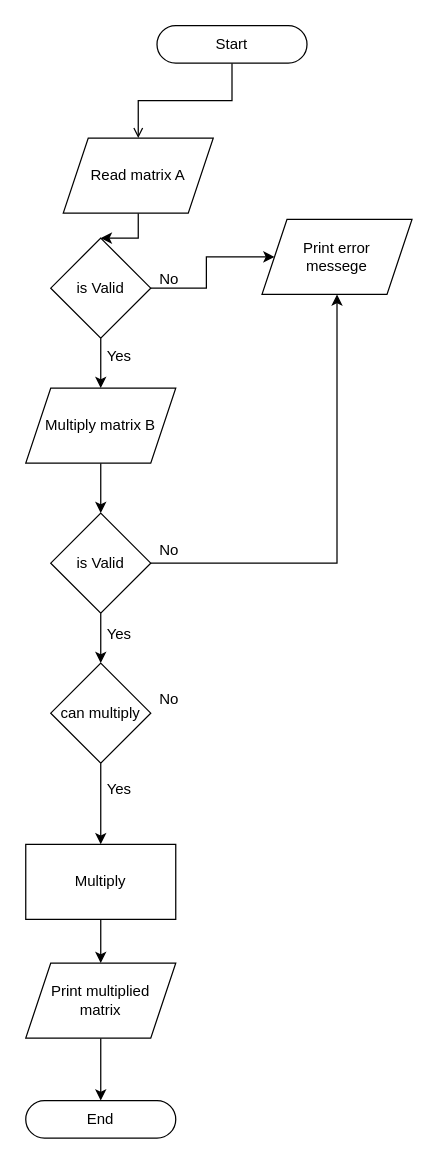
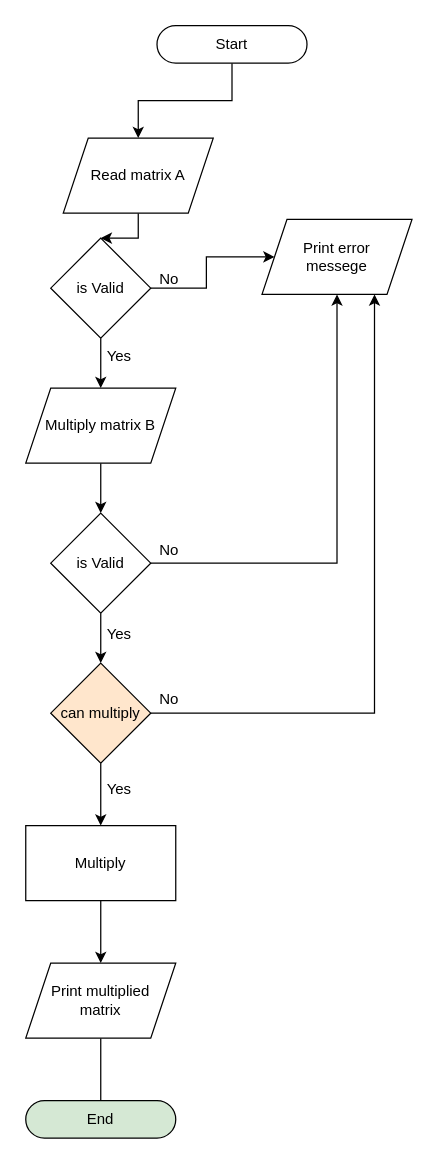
  <mxCell id="0" />
  <mxCell id="1" parent="0" />
- <mxCell id="2" style="edgeStyle=orthogonalEdgeStyle;rounded=0;orthogonalLoop=1;jettySize=auto;html=1;exitX=0.5;exitY=1;exitDx=0;exitDy=0;entryX=0.5;entryY=0;entryDx=0;entryDy=0;endArrow=open;" edge="1" parent="1" source="3" target="5"><mxGeometry relative="1" as="geometry" /></mxCell>
+ <mxCell id="2" style="edgeStyle=orthogonalEdgeStyle;rounded=0;orthogonalLoop=1;jettySize=auto;html=1;exitX=0.5;exitY=1;exitDx=0;exitDy=0;entryX=0.5;entryY=0;entryDx=0;entryDy=0;" edge="1" parent="1" source="3" target="5"><mxGeometry relative="1" as="geometry" /></mxCell>
  <mxCell id="3" value="Start" style="rounded=1;whiteSpace=wrap;html=1;arcSize=50;" parent="1" vertex="1"><mxGeometry x="125" y="20" width="120" height="30" as="geometry" /></mxCell>
  <mxCell id="4" value="" style="edgeStyle=orthogonalEdgeStyle;rounded=0;orthogonalLoop=1;jettySize=auto;html=1;" edge="1" parent="1" source="5" target="8"><mxGeometry relative="1" as="geometry" /></mxCell>
  <mxCell id="5" value="Read matrix A" style="shape=parallelogram;perimeter=parallelogramPerimeter;whiteSpace=wrap;html=1;fixedSize=1;" vertex="1" parent="1"><mxGeometry x="50" y="110" width="120" height="60" as="geometry" /></mxCell>
  <mxCell id="6" style="edgeStyle=orthogonalEdgeStyle;rounded=0;orthogonalLoop=1;jettySize=auto;html=1;" edge="1" parent="1" source="8" target="9"><mxGeometry relative="1" as="geometry" /></mxCell>
  <mxCell id="7" style="edgeStyle=orthogonalEdgeStyle;rounded=0;orthogonalLoop=1;jettySize=auto;html=1;exitX=0.5;exitY=1;exitDx=0;exitDy=0;entryX=0.5;entryY=0;entryDx=0;entryDy=0;" edge="1" parent="1" source="8" target="12"><mxGeometry relative="1" as="geometry" /></mxCell>
  <mxCell id="8" value="is Valid" style="rhombus;whiteSpace=wrap;html=1;" vertex="1" parent="1"><mxGeometry x="40" y="190" width="80" height="80" as="geometry" /></mxCell>
  <mxCell id="9" value="Print error &lt;br&gt;messege" style="shape=parallelogram;perimeter=parallelogramPerimeter;whiteSpace=wrap;html=1;fixedSize=1;" vertex="1" parent="1"><mxGeometry x="209" y="175" width="120" height="60" as="geometry" /></mxCell>
  <mxCell id="10" value="Yes" style="text;html=1;strokeColor=none;fillColor=none;align=center;verticalAlign=middle;whiteSpace=wrap;rounded=0;" vertex="1" parent="1"><mxGeometry x="65" y="270" width="60" height="30" as="geometry" /></mxCell>
  <mxCell id="11" style="edgeStyle=orthogonalEdgeStyle;rounded=0;orthogonalLoop=1;jettySize=auto;html=1;exitX=0.5;exitY=1;exitDx=0;exitDy=0;entryX=0.5;entryY=0;entryDx=0;entryDy=0;" edge="1" parent="1" source="12" target="16"><mxGeometry relative="1" as="geometry" /></mxCell>
  <mxCell id="12" value="Multiply matrix B" style="shape=parallelogram;perimeter=parallelogramPerimeter;whiteSpace=wrap;html=1;fixedSize=1;" vertex="1" parent="1"><mxGeometry x="20" y="310" width="120" height="60" as="geometry" /></mxCell>
  <mxCell id="13" value="No" style="text;html=1;strokeColor=none;fillColor=none;align=center;verticalAlign=middle;whiteSpace=wrap;rounded=0;" vertex="1" parent="1"><mxGeometry x="105" y="208" width="60" height="30" as="geometry" /></mxCell>
  <mxCell id="14" style="edgeStyle=orthogonalEdgeStyle;rounded=0;orthogonalLoop=1;jettySize=auto;html=1;" edge="1" parent="1" source="16" target="9"><mxGeometry relative="1" as="geometry" /></mxCell>
  <mxCell id="15" value="" style="edgeStyle=orthogonalEdgeStyle;rounded=0;orthogonalLoop=1;jettySize=auto;html=1;" edge="1" parent="1" source="16" target="20"><mxGeometry relative="1" as="geometry" /></mxCell>
  <mxCell id="16" value="is Valid" style="rhombus;whiteSpace=wrap;html=1;" vertex="1" parent="1"><mxGeometry x="40" y="410" width="80" height="80" as="geometry" /></mxCell>
  <mxCell id="17" value="No" style="text;html=1;strokeColor=none;fillColor=none;align=center;verticalAlign=middle;whiteSpace=wrap;rounded=0;" vertex="1" parent="1"><mxGeometry x="105" y="425" width="60" height="30" as="geometry" /></mxCell>
+ <mxCell id="18" style="edgeStyle=orthogonalEdgeStyle;rounded=0;orthogonalLoop=1;jettySize=auto;html=1;entryX=0.75;entryY=1;entryDx=0;entryDy=0;" edge="1" parent="1" source="20" target="9"><mxGeometry relative="1" as="geometry" /></mxCell>
  <mxCell id="19" value="" style="edgeStyle=orthogonalEdgeStyle;rounded=0;orthogonalLoop=1;jettySize=auto;html=1;" edge="1" parent="1" source="20" target="24"><mxGeometry relative="1" as="geometry" /></mxCell>
- <mxCell id="20" value="can multiply" style="rhombus;whiteSpace=wrap;html=1;" vertex="1" parent="1"><mxGeometry x="40" y="530" width="80" height="80" as="geometry" /></mxCell>
+ <mxCell id="20" value="can multiply" style="rhombus;whiteSpace=wrap;html=1;fillColor=#ffe6cc;" vertex="1" parent="1"><mxGeometry x="40" y="530" width="80" height="80" as="geometry" /></mxCell>
  <mxCell id="21" value="No" style="text;html=1;strokeColor=none;fillColor=none;align=center;verticalAlign=middle;whiteSpace=wrap;rounded=0;" vertex="1" parent="1"><mxGeometry x="105" y="544" width="60" height="30" as="geometry" /></mxCell>
  <mxCell id="22" value="Yes" style="text;html=1;strokeColor=none;fillColor=none;align=center;verticalAlign=middle;whiteSpace=wrap;rounded=0;" vertex="1" parent="1"><mxGeometry x="65" y="492" width="60" height="30" as="geometry" /></mxCell>
  <mxCell id="23" style="edgeStyle=orthogonalEdgeStyle;rounded=0;orthogonalLoop=1;jettySize=auto;html=1;entryX=0.5;entryY=0;entryDx=0;entryDy=0;" edge="1" parent="1" source="24" target="27"><mxGeometry relative="1" as="geometry" /></mxCell>
- <mxCell id="24" value="Multiply" style="whiteSpace=wrap;html=1;" vertex="1" parent="1"><mxGeometry x="20" y="675" width="120" height="60" as="geometry" /></mxCell>
+ <mxCell id="24" value="Multiply" style="whiteSpace=wrap;html=1;" vertex="1" parent="1"><mxGeometry x="20" y="660" width="120" height="60" as="geometry" /></mxCell>
  <mxCell id="25" value="Yes" style="text;html=1;strokeColor=none;fillColor=none;align=center;verticalAlign=middle;whiteSpace=wrap;rounded=0;" vertex="1" parent="1"><mxGeometry x="65" y="616" width="60" height="30" as="geometry" /></mxCell>
- <mxCell id="26" style="edgeStyle=orthogonalEdgeStyle;rounded=0;orthogonalLoop=1;jettySize=auto;html=1;exitX=0.5;exitY=1;exitDx=0;exitDy=0;" edge="1" parent="1" source="27" target="28"><mxGeometry relative="1" as="geometry" /></mxCell>
+ <mxCell id="26" style="edgeStyle=orthogonalEdgeStyle;rounded=0;orthogonalLoop=1;jettySize=auto;html=1;exitX=0.5;exitY=1;exitDx=0;exitDy=0;endArrow=none;" edge="1" parent="1" source="27" target="28"><mxGeometry relative="1" as="geometry" /></mxCell>
  <mxCell id="27" value="Print multiplied&lt;br&gt;matrix" style="shape=parallelogram;perimeter=parallelogramPerimeter;whiteSpace=wrap;html=1;fixedSize=1;" vertex="1" parent="1"><mxGeometry x="20" y="770" width="120" height="60" as="geometry" /></mxCell>
- <mxCell id="28" value="End" style="rounded=1;whiteSpace=wrap;html=1;arcSize=50;" vertex="1" parent="1"><mxGeometry x="20" y="880" width="120" height="30" as="geometry" /></mxCell>
+ <mxCell id="28" value="End" style="rounded=1;whiteSpace=wrap;html=1;arcSize=50;fillColor=#d5e8d4;" vertex="1" parent="1"><mxGeometry x="20" y="880" width="120" height="30" as="geometry" /></mxCell>
